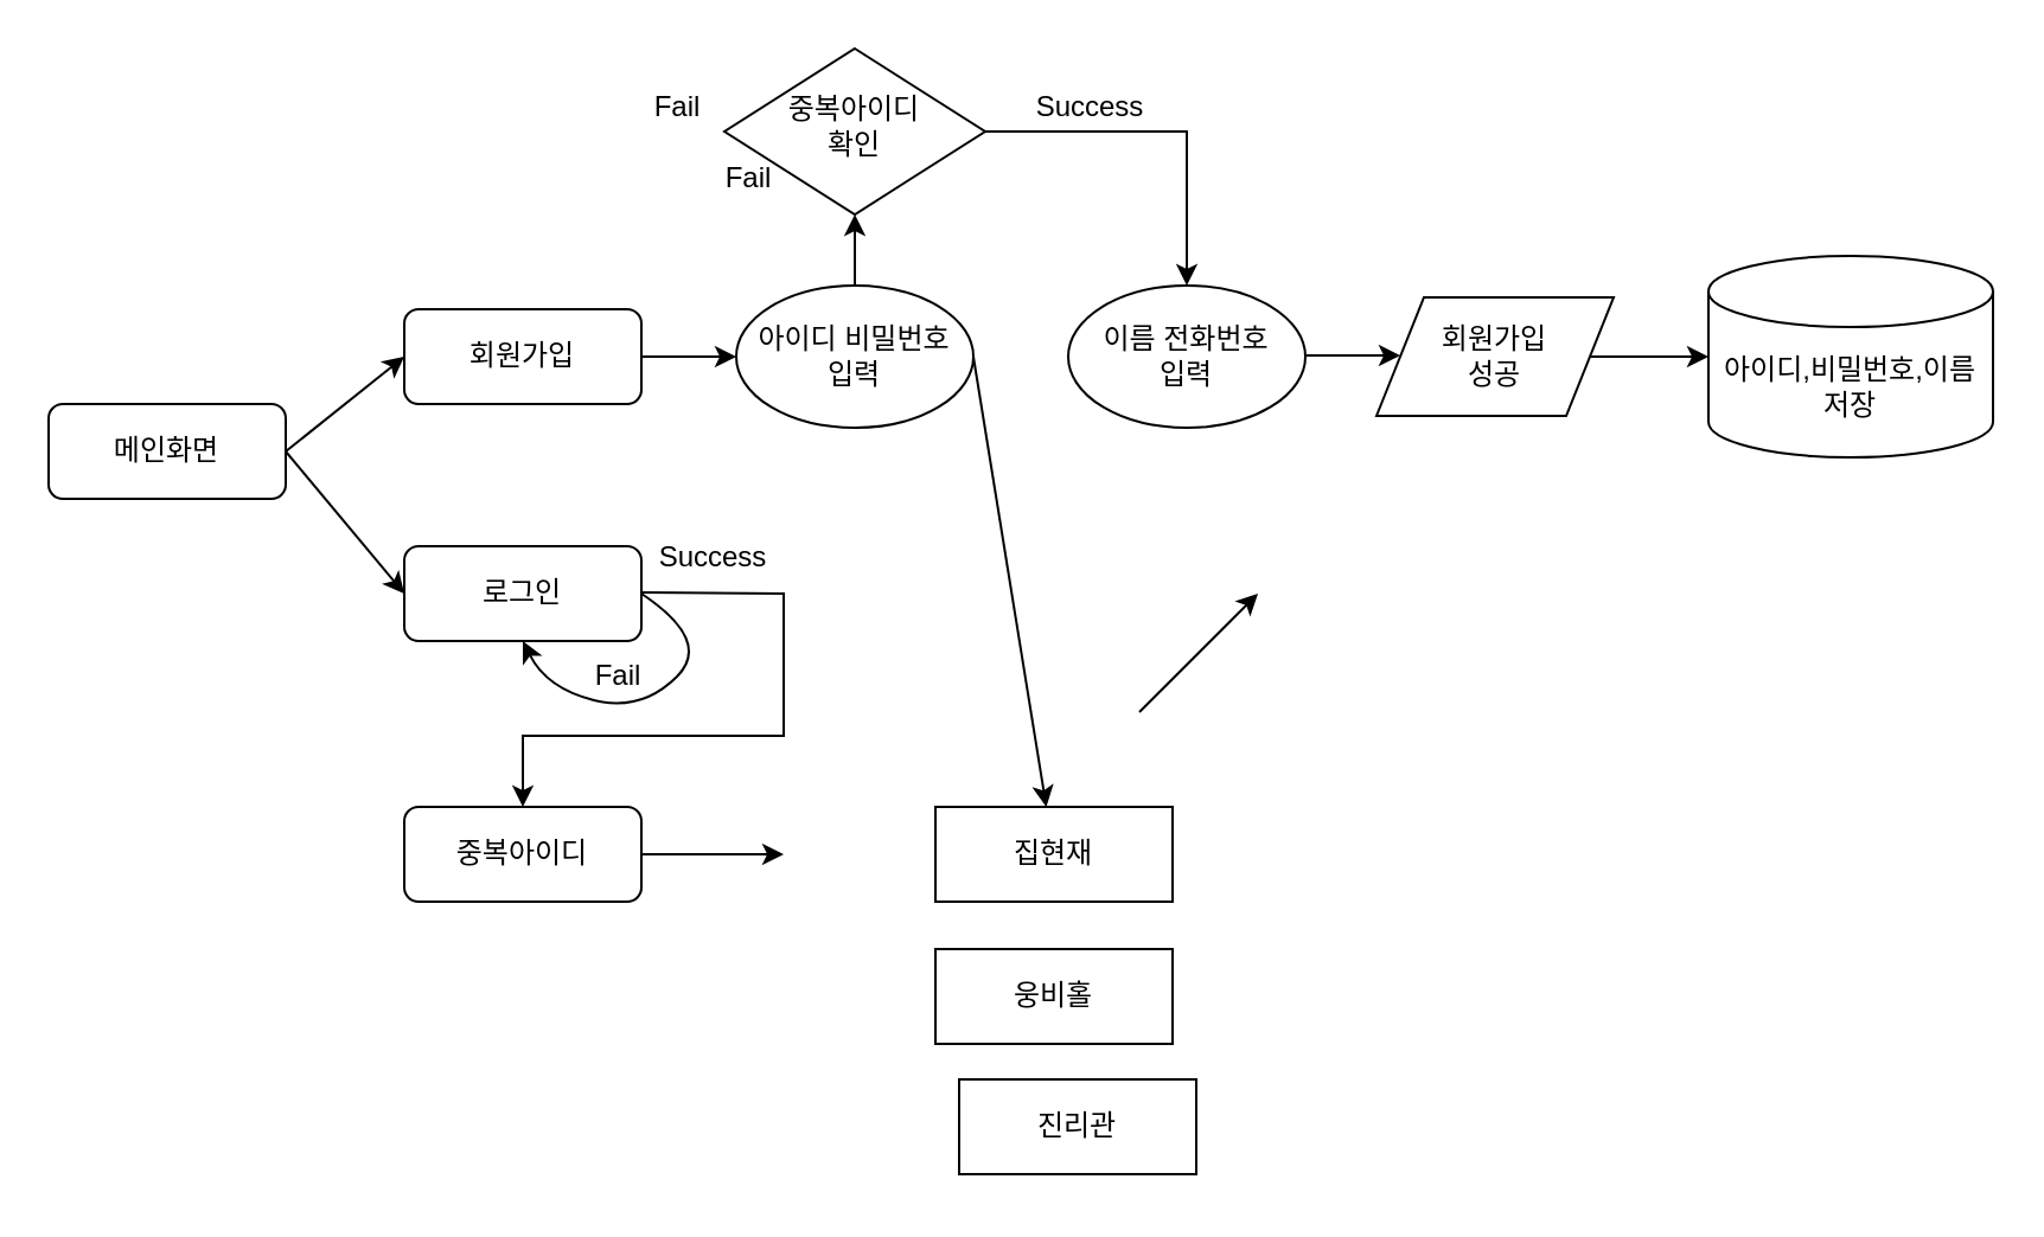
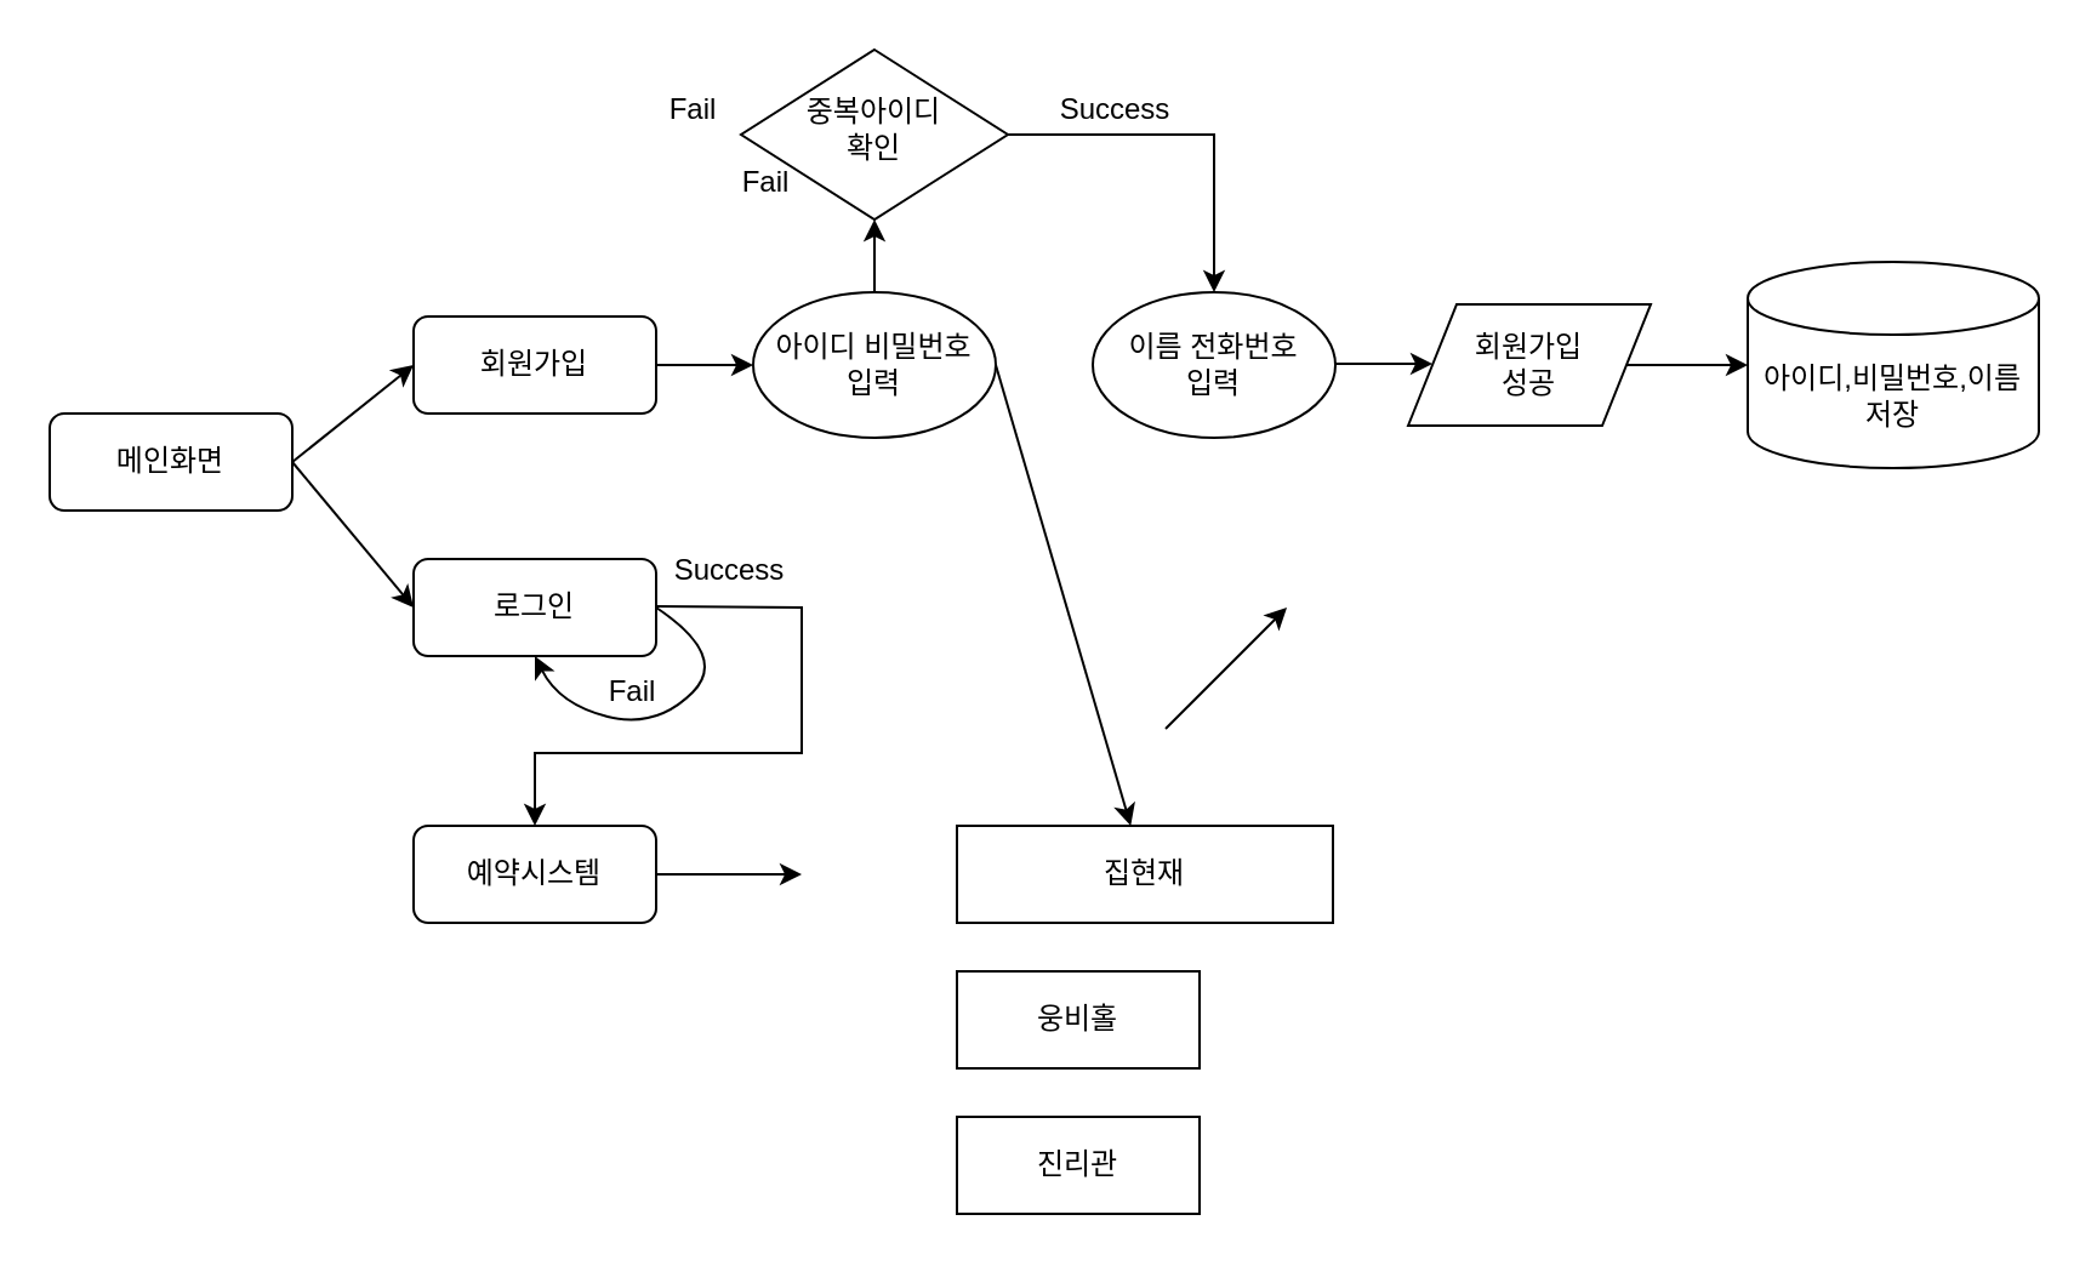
  <mxCell id="0" />
  <mxCell id="1" parent="0" />
  <mxCell id="2" value="메인화면" style="rounded=1;whiteSpace=wrap;html=1;fontSize=12;glass=0;strokeWidth=1;shadow=0;" parent="1" vertex="1"><mxGeometry x="20" y="170" width="100" height="40" as="geometry" /></mxCell>
  <mxCell id="3" value="회원가입" style="rounded=1;whiteSpace=wrap;html=1;fontSize=12;glass=0;strokeWidth=1;shadow=0;" parent="1" vertex="1"><mxGeometry x="170" y="130" width="100" height="40" as="geometry" /></mxCell>
  <mxCell id="4" value="중복아이디&lt;br&gt;확인" style="rhombus;whiteSpace=wrap;html=1;shadow=0;fontFamily=Helvetica;fontSize=12;align=center;strokeWidth=1;spacing=6;spacingTop=-4;" parent="1" vertex="1"><mxGeometry x="305" y="20" width="110" height="70" as="geometry" /></mxCell>
- <mxCell id="5" value="중복아이디" style="rounded=1;whiteSpace=wrap;html=1;fontSize=12;glass=0;strokeWidth=1;shadow=0;" parent="1" vertex="1"><mxGeometry x="170" y="340" width="100" height="40" as="geometry" /></mxCell>
+ <mxCell id="5" value="예약시스템" style="rounded=1;whiteSpace=wrap;html=1;fontSize=12;glass=0;strokeWidth=1;shadow=0;" parent="1" vertex="1"><mxGeometry x="170" y="340" width="100" height="40" as="geometry" /></mxCell>
  <mxCell id="6" value="로그인" style="rounded=1;whiteSpace=wrap;html=1;fontSize=12;glass=0;strokeWidth=1;shadow=0;" parent="1" vertex="1"><mxGeometry x="170" y="230" width="100" height="40" as="geometry" /></mxCell>
  <mxCell id="7" value="" style="endArrow=classic;html=1;rounded=0;entryX=0;entryY=0.5;entryDx=0;entryDy=0;" edge="1" parent="1" target="3"><mxGeometry width="50" height="50" relative="1" as="geometry"><mxPoint x="120" y="190" as="sourcePoint" /><mxPoint x="210" y="120" as="targetPoint" /></mxGeometry></mxCell>
  <mxCell id="8" value="" style="endArrow=classic;html=1;rounded=0;entryX=0;entryY=0.5;entryDx=0;entryDy=0;" edge="1" parent="1" target="6"><mxGeometry width="50" height="50" relative="1" as="geometry"><mxPoint x="120" y="190" as="sourcePoint" /><mxPoint x="170" y="140" as="targetPoint" /></mxGeometry></mxCell>
  <mxCell id="9" value="" style="endArrow=classic;html=1;rounded=0;" edge="1" parent="1"><mxGeometry width="50" height="50" relative="1" as="geometry"><mxPoint x="270" y="150" as="sourcePoint" /><mxPoint x="310" y="150" as="targetPoint" /></mxGeometry></mxCell>
  <mxCell id="10" value="아이디 비밀번호&lt;br&gt;입력" style="ellipse;whiteSpace=wrap;html=1;" vertex="1" parent="1"><mxGeometry x="310" y="120" width="100" height="60" as="geometry" /></mxCell>
  <mxCell id="11" value="이름 전화번호&lt;br&gt;입력" style="ellipse;whiteSpace=wrap;html=1;" vertex="1" parent="1"><mxGeometry x="450" y="120" width="100" height="60" as="geometry" /></mxCell>
  <mxCell id="12" value="회원가입&lt;br&gt;성공&lt;br&gt;" style="shape=parallelogram;perimeter=parallelogramPerimeter;whiteSpace=wrap;html=1;fixedSize=1;" vertex="1" parent="1"><mxGeometry x="580" y="125" width="100" height="50" as="geometry" /></mxCell>
  <mxCell id="13" value="" style="endArrow=classic;html=1;rounded=0;entryX=0.5;entryY=1;entryDx=0;entryDy=0;" edge="1" parent="1" target="4"><mxGeometry width="50" height="50" relative="1" as="geometry"><mxPoint x="360" y="120" as="sourcePoint" /><mxPoint x="410" y="70" as="targetPoint" /></mxGeometry></mxCell>
  <mxCell id="14" value="Success" style="text;html=1;align=center;verticalAlign=middle;resizable=0;points=[];autosize=1;strokeColor=none;fillColor=none;" vertex="1" parent="1"><mxGeometry x="424" y="30" width="70" height="30" as="geometry" /></mxCell>
  <mxCell id="15" value="" style="endArrow=classic;html=1;rounded=0;entryX=0.5;entryY=0;entryDx=0;entryDy=0;exitX=1;exitY=0.5;exitDx=0;exitDy=0;" edge="1" parent="1" source="4" target="11"><mxGeometry width="50" height="50" relative="1" as="geometry"><mxPoint x="415" y="60" as="sourcePoint" /><mxPoint x="465" y="10" as="targetPoint" /><Array as="points"><mxPoint x="500" y="55" /></Array></mxGeometry></mxCell>
  <mxCell id="16" value="Fail" style="text;html=1;align=center;verticalAlign=middle;resizable=0;points=[];autosize=1;strokeColor=none;fillColor=none;" vertex="1" parent="1"><mxGeometry x="265" y="30" width="40" height="30" as="geometry" /></mxCell>
  <mxCell id="17" value="" style="endArrow=classic;html=1;rounded=0;exitX=1;exitY=0.5;exitDx=0;exitDy=0;" edge="1" parent="1" source="10" target="23"><mxGeometry width="50" height="50" relative="1" as="geometry"><mxPoint x="400" y="290" as="sourcePoint" /><mxPoint x="450" y="240" as="targetPoint" /></mxGeometry></mxCell>
  <mxCell id="18" value="" style="endArrow=classic;html=1;rounded=0;exitX=1;exitY=0.5;exitDx=0;exitDy=0;entryX=0;entryY=0.5;entryDx=0;entryDy=0;" edge="1" parent="1"><mxGeometry width="50" height="50" relative="1" as="geometry"><mxPoint x="550" y="149.5" as="sourcePoint" /><mxPoint x="590" y="149.5" as="targetPoint" /></mxGeometry></mxCell>
  <mxCell id="19" value="" style="endArrow=classic;html=1;rounded=0;exitX=1;exitY=0.5;exitDx=0;exitDy=0;entryX=0.5;entryY=0;entryDx=0;entryDy=0;" edge="1" parent="1" target="5"><mxGeometry width="50" height="50" relative="1" as="geometry"><mxPoint x="270" y="249.5" as="sourcePoint" /><mxPoint x="310" y="249.5" as="targetPoint" /><Array as="points"><mxPoint x="330" y="250" /><mxPoint x="330" y="310" /><mxPoint x="220" y="310" /></Array></mxGeometry></mxCell>
  <mxCell id="20" value="Success" style="text;html=1;align=center;verticalAlign=middle;resizable=0;points=[];autosize=1;strokeColor=none;fillColor=none;" vertex="1" parent="1"><mxGeometry x="265" y="220" width="70" height="30" as="geometry" /></mxCell>
  <mxCell id="21" value="" style="curved=1;endArrow=classic;html=1;rounded=0;exitX=1;exitY=0.5;exitDx=0;exitDy=0;entryX=0.5;entryY=1;entryDx=0;entryDy=0;" edge="1" parent="1" source="6" target="6"><mxGeometry width="50" height="50" relative="1" as="geometry"><mxPoint x="360" y="310" as="sourcePoint" /><mxPoint x="410" y="260" as="targetPoint" /><Array as="points"><mxPoint x="300" y="270" /><mxPoint x="270" y="300" /><mxPoint x="230" y="290" /></Array></mxGeometry></mxCell>
  <mxCell id="22" value="Fail" style="text;html=1;align=center;verticalAlign=middle;resizable=0;points=[];autosize=1;strokeColor=none;fillColor=none;" vertex="1" parent="1"><mxGeometry x="240" y="270" width="40" height="30" as="geometry" /></mxCell>
- <mxCell id="23" value="집현재" style="rounded=0;whiteSpace=wrap;html=1;" vertex="1" parent="1"><mxGeometry x="394" y="340" width="100" height="40" as="geometry" /></mxCell>
+ <mxCell id="23" value="집현재" style="rounded=0;whiteSpace=wrap;html=1;" vertex="1" parent="1"><mxGeometry x="394" y="340" width="155" height="40" as="geometry" /></mxCell>
  <mxCell id="24" value="Fail" style="text;html=1;align=center;verticalAlign=middle;resizable=0;points=[];autosize=1;strokeColor=none;fillColor=none;" vertex="1" parent="1"><mxGeometry x="295" y="60" width="40" height="30" as="geometry" /></mxCell>
- <mxCell id="25" value="진리관" style="rounded=0;whiteSpace=wrap;html=1;" vertex="1" parent="1"><mxGeometry x="404" y="455" width="100" height="40" as="geometry" /></mxCell>
+ <mxCell id="25" value="진리관" style="rounded=0;whiteSpace=wrap;html=1;" vertex="1" parent="1"><mxGeometry x="394" y="460" width="100" height="40" as="geometry" /></mxCell>
  <mxCell id="26" value="웅비홀" style="rounded=0;whiteSpace=wrap;html=1;" vertex="1" parent="1"><mxGeometry x="394" y="400" width="100" height="40" as="geometry" /></mxCell>
  <mxCell id="27" value="" style="endArrow=classic;html=1;rounded=0;exitX=1;exitY=0.5;exitDx=0;exitDy=0;" edge="1" parent="1" source="5"><mxGeometry width="50" height="50" relative="1" as="geometry"><mxPoint x="410" y="350" as="sourcePoint" /><mxPoint x="330" y="360" as="targetPoint" /></mxGeometry></mxCell>
  <mxCell id="28" value="" style="endArrow=classic;html=1;rounded=0;" edge="1" parent="1"><mxGeometry width="50" height="50" relative="1" as="geometry"><mxPoint x="480" y="300" as="sourcePoint" /><mxPoint x="530" y="250" as="targetPoint" /></mxGeometry></mxCell>
  <mxCell id="29" value="아이디,비밀번호,이름&lt;br&gt;저장" style="shape=cylinder3;whiteSpace=wrap;html=1;boundedLbl=1;backgroundOutline=1;size=15;" vertex="1" parent="1"><mxGeometry x="720" y="107.5" width="120" height="85" as="geometry" /></mxCell>
  <mxCell id="30" value="" style="endArrow=classic;html=1;rounded=0;" edge="1" parent="1"><mxGeometry width="50" height="50" relative="1" as="geometry"><mxPoint x="670" y="150" as="sourcePoint" /><mxPoint x="720" y="150" as="targetPoint" /></mxGeometry></mxCell>
